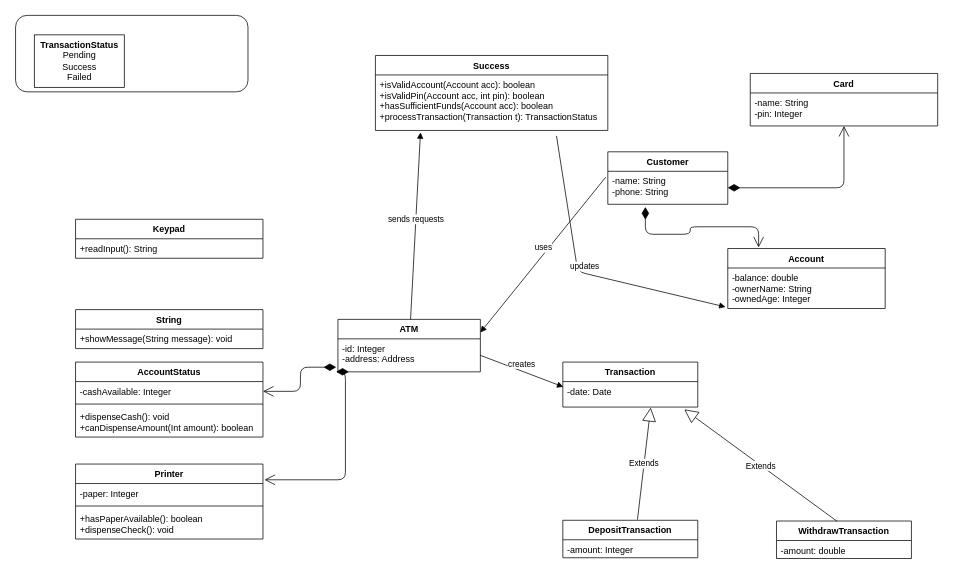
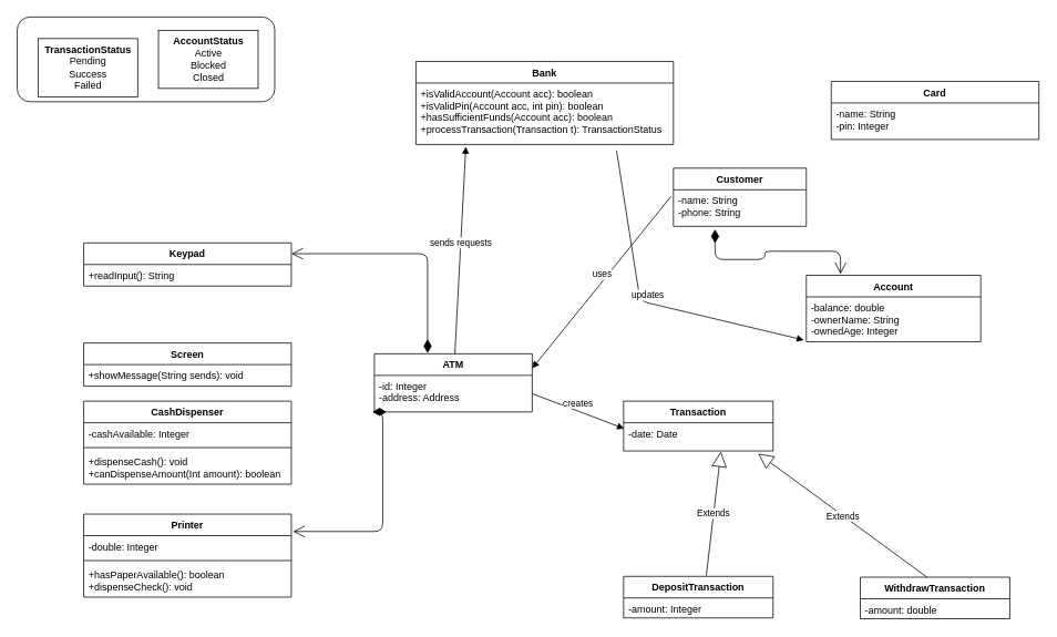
  <mxCell id="0" />
  <mxCell id="1" parent="0" />
  <mxCell id="2" value="" style="rounded=1;whiteSpace=wrap;html=1;strokeColor=#000000;" parent="1" vertex="1"><mxGeometry x="20" y="20" width="310" height="102" as="geometry" /></mxCell>
  <mxCell id="3" value="ATM&#10;" style="swimlane;fontStyle=1;align=center;verticalAlign=top;childLayout=stackLayout;horizontal=1;startSize=26;horizontalStack=0;resizeParent=1;resizeParentMax=0;resizeLast=0;collapsible=1;marginBottom=0;" parent="1" vertex="1"><mxGeometry x="450" y="425.5" width="190" height="70" as="geometry" /></mxCell>
  <mxCell id="4" value="-id: Integer&#10;-address: Address" style="text;strokeColor=none;fillColor=none;align=left;verticalAlign=top;spacingLeft=4;spacingRight=4;overflow=hidden;rotatable=0;points=[[0,0.5],[1,0.5]];portConstraint=eastwest;" parent="3" vertex="1"><mxGeometry y="26" width="190" height="44" as="geometry" /></mxCell>
- <mxCell id="5" value="String" style="swimlane;fontStyle=1;childLayout=stackLayout;horizontal=1;startSize=26;fillColor=none;horizontalStack=0;resizeParent=1;resizeParentMax=0;resizeLast=0;collapsible=1;marginBottom=0;" parent="1" vertex="1"><mxGeometry x="100" y="412.5" width="250" height="52" as="geometry" /></mxCell>
- <mxCell id="6" value="+showMessage(String message): void" style="text;strokeColor=none;fillColor=none;align=left;verticalAlign=top;spacingLeft=4;spacingRight=4;overflow=hidden;rotatable=0;points=[[0,0.5],[1,0.5]];portConstraint=eastwest;" parent="5" vertex="1"><mxGeometry y="26" width="250" height="26" as="geometry" /></mxCell>
- <mxCell id="7" value="AccountStatus" style="swimlane;fontStyle=1;align=center;verticalAlign=top;childLayout=stackLayout;horizontal=1;startSize=26;horizontalStack=0;resizeParent=1;resizeParentMax=0;resizeLast=0;collapsible=1;marginBottom=0;" parent="1" vertex="1"><mxGeometry x="100" y="482.5" width="250" height="100" as="geometry" /></mxCell>
+ <mxCell id="5" value="Screen" style="swimlane;fontStyle=1;childLayout=stackLayout;horizontal=1;startSize=26;fillColor=none;horizontalStack=0;resizeParent=1;resizeParentMax=0;resizeLast=0;collapsible=1;marginBottom=0;" parent="1" vertex="1"><mxGeometry x="100" y="412.5" width="250" height="52" as="geometry" /></mxCell>
+ <mxCell id="6" value="+showMessage(String sends): void" style="text;strokeColor=none;fillColor=none;align=left;verticalAlign=top;spacingLeft=4;spacingRight=4;overflow=hidden;rotatable=0;points=[[0,0.5],[1,0.5]];portConstraint=eastwest;" parent="5" vertex="1"><mxGeometry y="26" width="250" height="26" as="geometry" /></mxCell>
+ <mxCell id="7" value="CashDispenser" style="swimlane;fontStyle=1;align=center;verticalAlign=top;childLayout=stackLayout;horizontal=1;startSize=26;horizontalStack=0;resizeParent=1;resizeParentMax=0;resizeLast=0;collapsible=1;marginBottom=0;" parent="1" vertex="1"><mxGeometry x="100" y="482.5" width="250" height="100" as="geometry" /></mxCell>
  <mxCell id="8" value="-cashAvailable: Integer" style="text;strokeColor=none;fillColor=none;align=left;verticalAlign=top;spacingLeft=4;spacingRight=4;overflow=hidden;rotatable=0;points=[[0,0.5],[1,0.5]];portConstraint=eastwest;" parent="7" vertex="1"><mxGeometry y="26" width="250" height="26" as="geometry" /></mxCell>
  <mxCell id="9" value="" style="line;strokeWidth=1;fillColor=none;align=left;verticalAlign=middle;spacingTop=-1;spacingLeft=3;spacingRight=3;rotatable=0;labelPosition=right;points=[];portConstraint=eastwest;" parent="7" vertex="1"><mxGeometry y="52" width="250" height="8" as="geometry" /></mxCell>
  <mxCell id="10" value="+dispenseCash(): void&#10;+canDispenseAmount(Int amount): boolean" style="text;strokeColor=none;fillColor=none;align=left;verticalAlign=top;spacingLeft=4;spacingRight=4;overflow=hidden;rotatable=0;points=[[0,0.5],[1,0.5]];portConstraint=eastwest;" parent="7" vertex="1"><mxGeometry y="60" width="250" height="40" as="geometry" /></mxCell>
- <mxCell id="11" value="" style="endArrow=open;html=1;endSize=12;startArrow=diamondThin;startSize=14;startFill=1;edgeStyle=orthogonalEdgeStyle;align=left;verticalAlign=bottom;exitX=-0.012;exitY=0.86;exitDx=0;exitDy=0;exitPerimeter=0;" parent="1" source="4" target="8" edge="1"><mxGeometry x="-1" y="3" relative="1" as="geometry"><mxPoint x="490" y="495.224" as="sourcePoint" /><mxPoint x="331.241" y="445.569" as="targetPoint" /></mxGeometry></mxCell>
  <mxCell id="12" value="Printer" style="swimlane;fontStyle=1;align=center;verticalAlign=top;childLayout=stackLayout;horizontal=1;startSize=26;horizontalStack=0;resizeParent=1;resizeParentMax=0;resizeLast=0;collapsible=1;marginBottom=0;" parent="1" vertex="1"><mxGeometry x="100" y="618.5" width="250" height="100" as="geometry" /></mxCell>
- <mxCell id="13" value="-paper: Integer" style="text;strokeColor=none;fillColor=none;align=left;verticalAlign=top;spacingLeft=4;spacingRight=4;overflow=hidden;rotatable=0;points=[[0,0.5],[1,0.5]];portConstraint=eastwest;" parent="12" vertex="1"><mxGeometry y="26" width="250" height="26" as="geometry" /></mxCell>
+ <mxCell id="13" value="-double: Integer" style="text;strokeColor=none;fillColor=none;align=left;verticalAlign=top;spacingLeft=4;spacingRight=4;overflow=hidden;rotatable=0;points=[[0,0.5],[1,0.5]];portConstraint=eastwest;" parent="12" vertex="1"><mxGeometry y="26" width="250" height="26" as="geometry" /></mxCell>
  <mxCell id="14" value="" style="line;strokeWidth=1;fillColor=none;align=left;verticalAlign=middle;spacingTop=-1;spacingLeft=3;spacingRight=3;rotatable=0;labelPosition=right;points=[];portConstraint=eastwest;" parent="12" vertex="1"><mxGeometry y="52" width="250" height="8" as="geometry" /></mxCell>
  <mxCell id="15" value="+hasPaperAvailable(): boolean&#10;+dispenseCheck(): void" style="text;strokeColor=none;fillColor=none;align=left;verticalAlign=top;spacingLeft=4;spacingRight=4;overflow=hidden;rotatable=0;points=[[0,0.5],[1,0.5]];portConstraint=eastwest;" parent="12" vertex="1"><mxGeometry y="60" width="250" height="40" as="geometry" /></mxCell>
  <mxCell id="16" value="Transaction" style="swimlane;fontStyle=1;align=center;verticalAlign=top;childLayout=stackLayout;horizontal=1;startSize=26;horizontalStack=0;resizeParent=1;resizeParentMax=0;resizeLast=0;collapsible=1;marginBottom=0;" parent="1" vertex="1"><mxGeometry x="750" y="482.5" width="180" height="60" as="geometry" /></mxCell>
  <mxCell id="17" value="-date: Date" style="text;strokeColor=none;fillColor=none;align=left;verticalAlign=top;spacingLeft=4;spacingRight=4;overflow=hidden;rotatable=0;points=[[0,0.5],[1,0.5]];portConstraint=eastwest;" parent="16" vertex="1"><mxGeometry y="26" width="180" height="34" as="geometry" /></mxCell>
  <mxCell id="18" value="WithdrawTransaction" style="swimlane;fontStyle=1;align=center;verticalAlign=top;childLayout=stackLayout;horizontal=1;startSize=26;horizontalStack=0;resizeParent=1;resizeParentMax=0;resizeLast=0;collapsible=1;marginBottom=0;" parent="1" vertex="1"><mxGeometry x="1035" y="694.5" width="180" height="50" as="geometry" /></mxCell>
  <mxCell id="19" value="-amount: double" style="text;strokeColor=none;fillColor=none;align=left;verticalAlign=top;spacingLeft=4;spacingRight=4;overflow=hidden;rotatable=0;points=[[0,0.5],[1,0.5]];portConstraint=eastwest;" parent="18" vertex="1"><mxGeometry y="26" width="180" height="24" as="geometry" /></mxCell>
  <mxCell id="20" value="Extends" style="endArrow=block;endSize=16;endFill=0;html=1;exitX=0.45;exitY=0.01;exitDx=0;exitDy=0;entryX=0.9;entryY=1.093;entryDx=0;entryDy=0;entryPerimeter=0;exitPerimeter=0;" parent="1" source="18" target="17" edge="1"><mxGeometry width="160" relative="1" as="geometry"><mxPoint x="470" y="742.5" as="sourcePoint" /><mxPoint x="963" y="483.5" as="targetPoint" /></mxGeometry></mxCell>
  <mxCell id="21" value="DepositTransaction" style="swimlane;fontStyle=1;align=center;verticalAlign=top;childLayout=stackLayout;horizontal=1;startSize=26;horizontalStack=0;resizeParent=1;resizeParentMax=0;resizeLast=0;collapsible=1;marginBottom=0;" parent="1" vertex="1"><mxGeometry x="750" y="693.5" width="180" height="50" as="geometry" /></mxCell>
  <mxCell id="22" value="-amount: Integer" style="text;strokeColor=none;fillColor=none;align=left;verticalAlign=top;spacingLeft=4;spacingRight=4;overflow=hidden;rotatable=0;points=[[0,0.5],[1,0.5]];portConstraint=eastwest;" parent="21" vertex="1"><mxGeometry y="26" width="180" height="24" as="geometry" /></mxCell>
  <mxCell id="23" value="Extends" style="endArrow=block;endSize=16;endFill=0;html=1;exitX=0.553;exitY=-0.018;exitDx=0;exitDy=0;exitPerimeter=0;entryX=0.651;entryY=1.02;entryDx=0;entryDy=0;entryPerimeter=0;" parent="1" source="21" target="17" edge="1"><mxGeometry width="160" relative="1" as="geometry"><mxPoint x="1100" y="431.5" as="sourcePoint" /><mxPoint x="900" y="514.648" as="targetPoint" /></mxGeometry></mxCell>
  <mxCell id="24" value="Customer" style="swimlane;fontStyle=1;align=center;verticalAlign=top;childLayout=stackLayout;horizontal=1;startSize=26;horizontalStack=0;resizeParent=1;resizeParentMax=0;resizeLast=0;collapsible=1;marginBottom=0;" parent="1" vertex="1"><mxGeometry x="810" y="202" width="160" height="70" as="geometry" /></mxCell>
  <mxCell id="25" value="-name: String&#10;-phone: String" style="text;strokeColor=none;fillColor=none;align=left;verticalAlign=top;spacingLeft=4;spacingRight=4;overflow=hidden;rotatable=0;points=[[0,0.5],[1,0.5]];portConstraint=eastwest;" parent="24" vertex="1"><mxGeometry y="26" width="160" height="44" as="geometry" /></mxCell>
  <mxCell id="26" value="Card" style="swimlane;fontStyle=1;align=center;verticalAlign=top;childLayout=stackLayout;horizontal=1;startSize=26;horizontalStack=0;resizeParent=1;resizeParentMax=0;resizeLast=0;collapsible=1;marginBottom=0;" parent="1" vertex="1"><mxGeometry x="1000" y="97.5" width="250" height="70" as="geometry" /></mxCell>
  <mxCell id="27" value="-name: String&#10;-pin: Integer&#10;" style="text;strokeColor=none;fillColor=none;align=left;verticalAlign=top;spacingLeft=4;spacingRight=4;overflow=hidden;rotatable=0;points=[[0,0.5],[1,0.5]];portConstraint=eastwest;" parent="26" vertex="1"><mxGeometry y="26" width="250" height="44" as="geometry" /></mxCell>
+ <mxCell id="28" value="&lt;b&gt;AccountStatus&lt;/b&gt;&lt;br&gt;Active&lt;br&gt;Blocked&lt;br&gt;Closed" style="html=1;" parent="1" vertex="1"><mxGeometry x="190" y="36" width="120" height="70" as="geometry" /></mxCell>
  <mxCell id="29" value="Account" style="swimlane;fontStyle=1;align=center;verticalAlign=top;childLayout=stackLayout;horizontal=1;startSize=26;horizontalStack=0;resizeParent=1;resizeParentMax=0;resizeLast=0;collapsible=1;marginBottom=0;strokeColor=#000000;" parent="1" vertex="1"><mxGeometry x="970" y="331" width="210" height="80" as="geometry" /></mxCell>
  <mxCell id="30" value="-balance: double&#10;-ownerName: String&#10;-ownedAge: Integer&#10;" style="text;strokeColor=none;fillColor=none;align=left;verticalAlign=top;spacingLeft=4;spacingRight=4;overflow=hidden;rotatable=0;points=[[0,0.5],[1,0.5]];portConstraint=eastwest;" parent="29" vertex="1"><mxGeometry y="26" width="210" height="54" as="geometry" /></mxCell>
- <mxCell id="31" value="" style="endArrow=open;html=1;endSize=12;startArrow=diamondThin;startSize=14;startFill=1;edgeStyle=orthogonalEdgeStyle;align=left;verticalAlign=bottom;exitX=1;exitY=0.5;exitDx=0;exitDy=0;" parent="1" source="25" target="26" edge="1"><mxGeometry x="-1" y="3" relative="1" as="geometry"><mxPoint x="410" y="663" as="sourcePoint" /><mxPoint x="570" y="663" as="targetPoint" /></mxGeometry></mxCell>
  <mxCell id="32" value="uses" style="html=1;verticalAlign=bottom;endArrow=block;entryX=1;entryY=0.25;entryDx=0;entryDy=0;exitX=-0.017;exitY=0.177;exitDx=0;exitDy=0;exitPerimeter=0;" parent="1" source="25" target="3" edge="1"><mxGeometry width="80" relative="1" as="geometry"><mxPoint x="782.207" y="367" as="sourcePoint" /><mxPoint x="589.02" y="563.01" as="targetPoint" /></mxGeometry></mxCell>
  <mxCell id="33" value="updates" style="html=1;verticalAlign=bottom;endArrow=block;exitX=0.779;exitY=1.097;exitDx=0;exitDy=0;exitPerimeter=0;entryX=-0.014;entryY=0.962;entryDx=0;entryDy=0;entryPerimeter=0;" parent="1" source="40" target="30" edge="1"><mxGeometry width="80" relative="1" as="geometry"><mxPoint x="789.12" y="564.1" as="sourcePoint" /><mxPoint x="850" y="432" as="targetPoint" /><Array as="points"><mxPoint x="770" y="362" /></Array></mxGeometry></mxCell>
  <mxCell id="34" value="creates" style="html=1;verticalAlign=bottom;endArrow=block;exitX=1;exitY=0.5;exitDx=0;exitDy=0;entryX=0.004;entryY=0.208;entryDx=0;entryDy=0;entryPerimeter=0;" parent="1" source="4" target="17" edge="1"><mxGeometry width="80" relative="1" as="geometry"><mxPoint x="640" y="472.5" as="sourcePoint" /><mxPoint x="720" y="472.5" as="targetPoint" /></mxGeometry></mxCell>
  <mxCell id="35" value="" style="endArrow=open;html=1;endSize=12;startArrow=diamondThin;startSize=14;startFill=1;edgeStyle=orthogonalEdgeStyle;align=left;verticalAlign=bottom;exitX=0.077;exitY=1.001;exitDx=0;exitDy=0;exitPerimeter=0;entryX=1.008;entryY=0.392;entryDx=0;entryDy=0;entryPerimeter=0;" parent="1" source="4" edge="1"><mxGeometry x="-1" y="3" relative="1" as="geometry"><mxPoint x="460" y="532.5" as="sourcePoint" /><mxPoint x="352" y="639.5" as="targetPoint" /><Array as="points"><mxPoint x="460" y="640" /></Array></mxGeometry></mxCell>
  <mxCell id="36" value="Keypad" style="swimlane;fontStyle=1;childLayout=stackLayout;horizontal=1;startSize=26;fillColor=none;horizontalStack=0;resizeParent=1;resizeParentMax=0;resizeLast=0;collapsible=1;marginBottom=0;" parent="1" vertex="1"><mxGeometry x="100" y="292" width="250" height="52" as="geometry" /></mxCell>
  <mxCell id="37" value="+readInput(): String" style="text;strokeColor=none;fillColor=none;align=left;verticalAlign=top;spacingLeft=4;spacingRight=4;overflow=hidden;rotatable=0;points=[[0,0.5],[1,0.5]];portConstraint=eastwest;" parent="36" vertex="1"><mxGeometry y="26" width="250" height="26" as="geometry" /></mxCell>
- <mxCell id="39" value="Success" style="swimlane;fontStyle=1;childLayout=stackLayout;horizontal=1;startSize=26;fillColor=none;horizontalStack=0;resizeParent=1;resizeParentMax=0;resizeLast=0;collapsible=1;marginBottom=0;strokeColor=#000000;" parent="1" vertex="1"><mxGeometry x="500" y="73.5" width="310" height="100" as="geometry" /></mxCell>
+ <mxCell id="38" value="&lt;br&gt;" style="endArrow=open;html=1;endSize=12;startArrow=diamondThin;startSize=14;startFill=1;edgeStyle=orthogonalEdgeStyle;align=left;verticalAlign=bottom;entryX=1;entryY=0.25;entryDx=0;entryDy=0;exitX=0.337;exitY=-0.01;exitDx=0;exitDy=0;exitPerimeter=0;" parent="1" source="3" target="36" edge="1"><mxGeometry x="-1" y="3" relative="1" as="geometry"><mxPoint x="510" y="242" as="sourcePoint" /><mxPoint x="520" y="152" as="targetPoint" /><Array as="points"><mxPoint x="514" y="305" /></Array></mxGeometry></mxCell>
+ <mxCell id="39" value="Bank" style="swimlane;fontStyle=1;childLayout=stackLayout;horizontal=1;startSize=26;fillColor=none;horizontalStack=0;resizeParent=1;resizeParentMax=0;resizeLast=0;collapsible=1;marginBottom=0;strokeColor=#000000;" parent="1" vertex="1"><mxGeometry x="500" y="73.5" width="310" height="100" as="geometry" /></mxCell>
  <mxCell id="40" value="+isValidAccount(Account acc): boolean&#10;+isValidPin(Account acc, int pin): boolean&#10;+hasSufficientFunds(Account acc): boolean&#10;+processTransaction(Transaction t): TransactionStatus" style="text;strokeColor=none;fillColor=none;align=left;verticalAlign=top;spacingLeft=4;spacingRight=4;overflow=hidden;rotatable=0;points=[[0,0.5],[1,0.5]];portConstraint=eastwest;" parent="39" vertex="1"><mxGeometry y="26" width="310" height="74" as="geometry" /></mxCell>
  <mxCell id="41" value="sends requests" style="html=1;verticalAlign=bottom;endArrow=block;entryX=0.194;entryY=1.034;entryDx=0;entryDy=0;entryPerimeter=0;" parent="1" source="3" target="40" edge="1"><mxGeometry width="80" relative="1" as="geometry"><mxPoint x="630" y="172" as="sourcePoint" /><mxPoint x="710" y="172" as="targetPoint" /></mxGeometry></mxCell>
  <mxCell id="42" value="&lt;b&gt;TransactionStatus&lt;/b&gt;&lt;br&gt;Pending&lt;br&gt;Success&lt;br&gt;Failed" style="html=1;" parent="1" vertex="1"><mxGeometry x="45" y="46" width="120" height="70" as="geometry" /></mxCell>
  <mxCell id="43" value="&lt;br&gt;" style="endArrow=open;html=1;endSize=12;startArrow=diamondThin;startSize=14;startFill=1;edgeStyle=orthogonalEdgeStyle;align=left;verticalAlign=bottom;entryX=0.196;entryY=-0.017;entryDx=0;entryDy=0;entryPerimeter=0;exitX=0.313;exitY=1.082;exitDx=0;exitDy=0;exitPerimeter=0;" edge="1" parent="1" source="25" target="29"><mxGeometry x="-1" y="3" relative="1" as="geometry"><mxPoint x="860" y="282" as="sourcePoint" /><mxPoint x="1020" y="302" as="targetPoint" /><Array as="points"><mxPoint x="860" y="312" /><mxPoint x="920" y="312" /><mxPoint x="920" y="302" /><mxPoint x="1011" y="302" /></Array></mxGeometry></mxCell>
